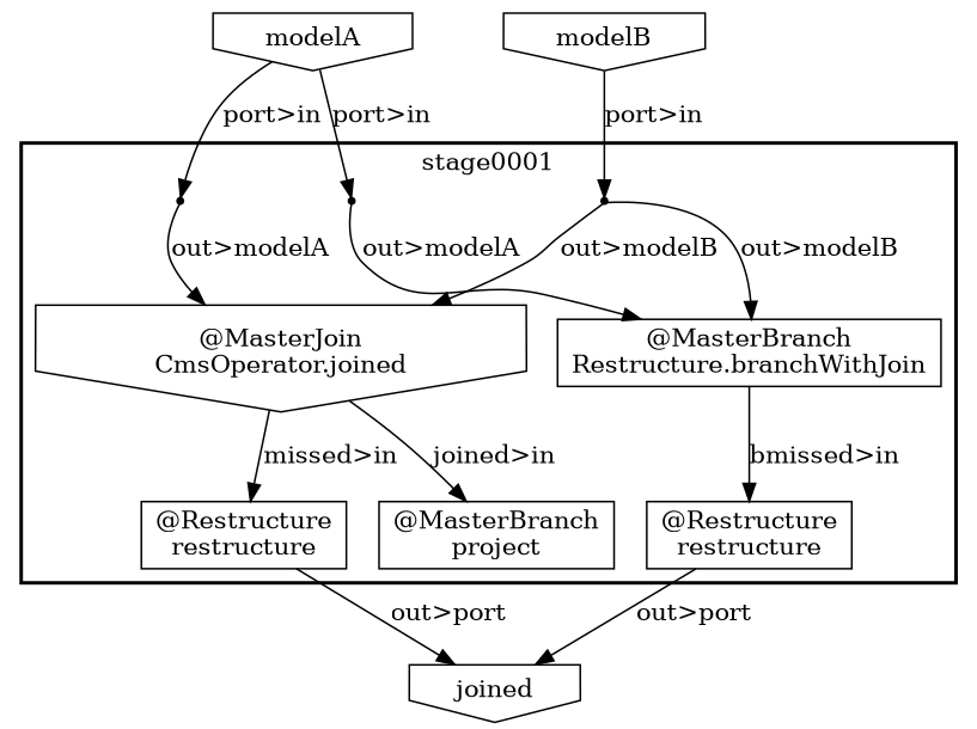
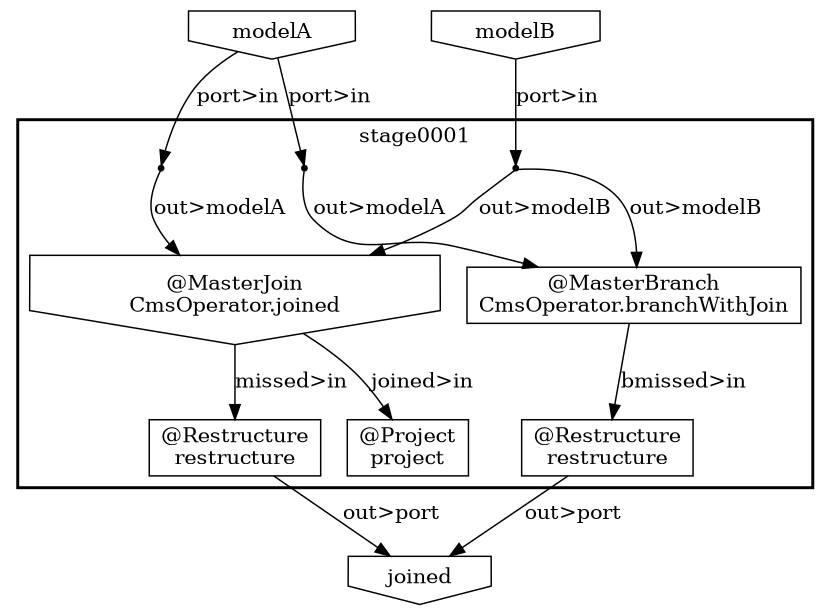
  digraph {
    node [shape=invhouse]
    n1 [label="@MasterJoin\nCmsOperator.joined"]
    n2 [label="@Restructure\nrestructure" shape=box]
    n3 [label="@Restructure\nrestructure" shape=box]
-   n4 [label="@MasterBranch\nproject" shape=box]
-   n5 [label="@MasterBranch\nRestructure.branchWithJoin" shape=box]
+   n4 [label="@Project\nproject" shape=box]
+   n5 [label="@MasterBranch\nCmsOperator.branchWithJoin" shape=box]
    "d28786c9-f0dc-4f58-b304-41ffd28da140" [shape=point]
    "a2e7751c-6f95-43f6-bf42-2603b1faa724" [shape=point]
    "b900803f-71ea-492c-98b6-e98a1343d4ad" [shape=point]
    n9 [label=joined]
    n10 [label=modelA]
    n11 [label=modelB]
    subgraph cluster_1 {
      label=stage0001
      style=bold
      n1
      n2
      n3
      n4
      n5
      "d28786c9-f0dc-4f58-b304-41ffd28da140"
      "a2e7751c-6f95-43f6-bf42-2603b1faa724"
      "b900803f-71ea-492c-98b6-e98a1343d4ad"
    }
    n1 -> n2 [label="missed>in"]
    n1 -> n4 [label="joined>in"]
    n2 -> n9 [label="out>port"]
    n3 -> n9 [label="out>port"]
    n5 -> n3 [label="bmissed>in"]
    "d28786c9-f0dc-4f58-b304-41ffd28da140" -> n1 [label="out>modelB"]
    "d28786c9-f0dc-4f58-b304-41ffd28da140" -> n5 [label="out>modelB"]
    "a2e7751c-6f95-43f6-bf42-2603b1faa724" -> n5 [label="out>modelA"]
    "b900803f-71ea-492c-98b6-e98a1343d4ad" -> n1 [label="out>modelA"]
    n10 -> "a2e7751c-6f95-43f6-bf42-2603b1faa724" [label="port>in"]
    n10 -> "b900803f-71ea-492c-98b6-e98a1343d4ad" [label="port>in"]
    n11 -> "d28786c9-f0dc-4f58-b304-41ffd28da140" [label="port>in"]
  }
